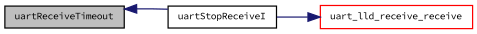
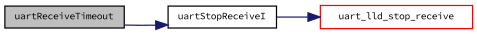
  digraph {
    fontname="Source Code Pro"
    rankdir=LR
    node [color=black fontname="Source Code Pro" fontsize=8 shape=record]
    edge [color=midnightblue fontname="Source Code Pro" fontsize=8 labelfontname=Helvetica labelfontsize=8 style=solid]
    n1 [fillcolor=grey75 fontcolor=black height=0.2 label=uartReceiveTimeout style=filled width=0.4]
    n2 [height=0.2 label=uartStopReceiveI width=0.4]
-   n3 [color=red height=0.2 label=uart_lld_receive_receive width=0.4]
-   n2 -> n1
+   n3 [color=red height=0.2 label=uart_lld_stop_receive width=0.4]
+   n1 -> n2
    n2 -> n3
  }
